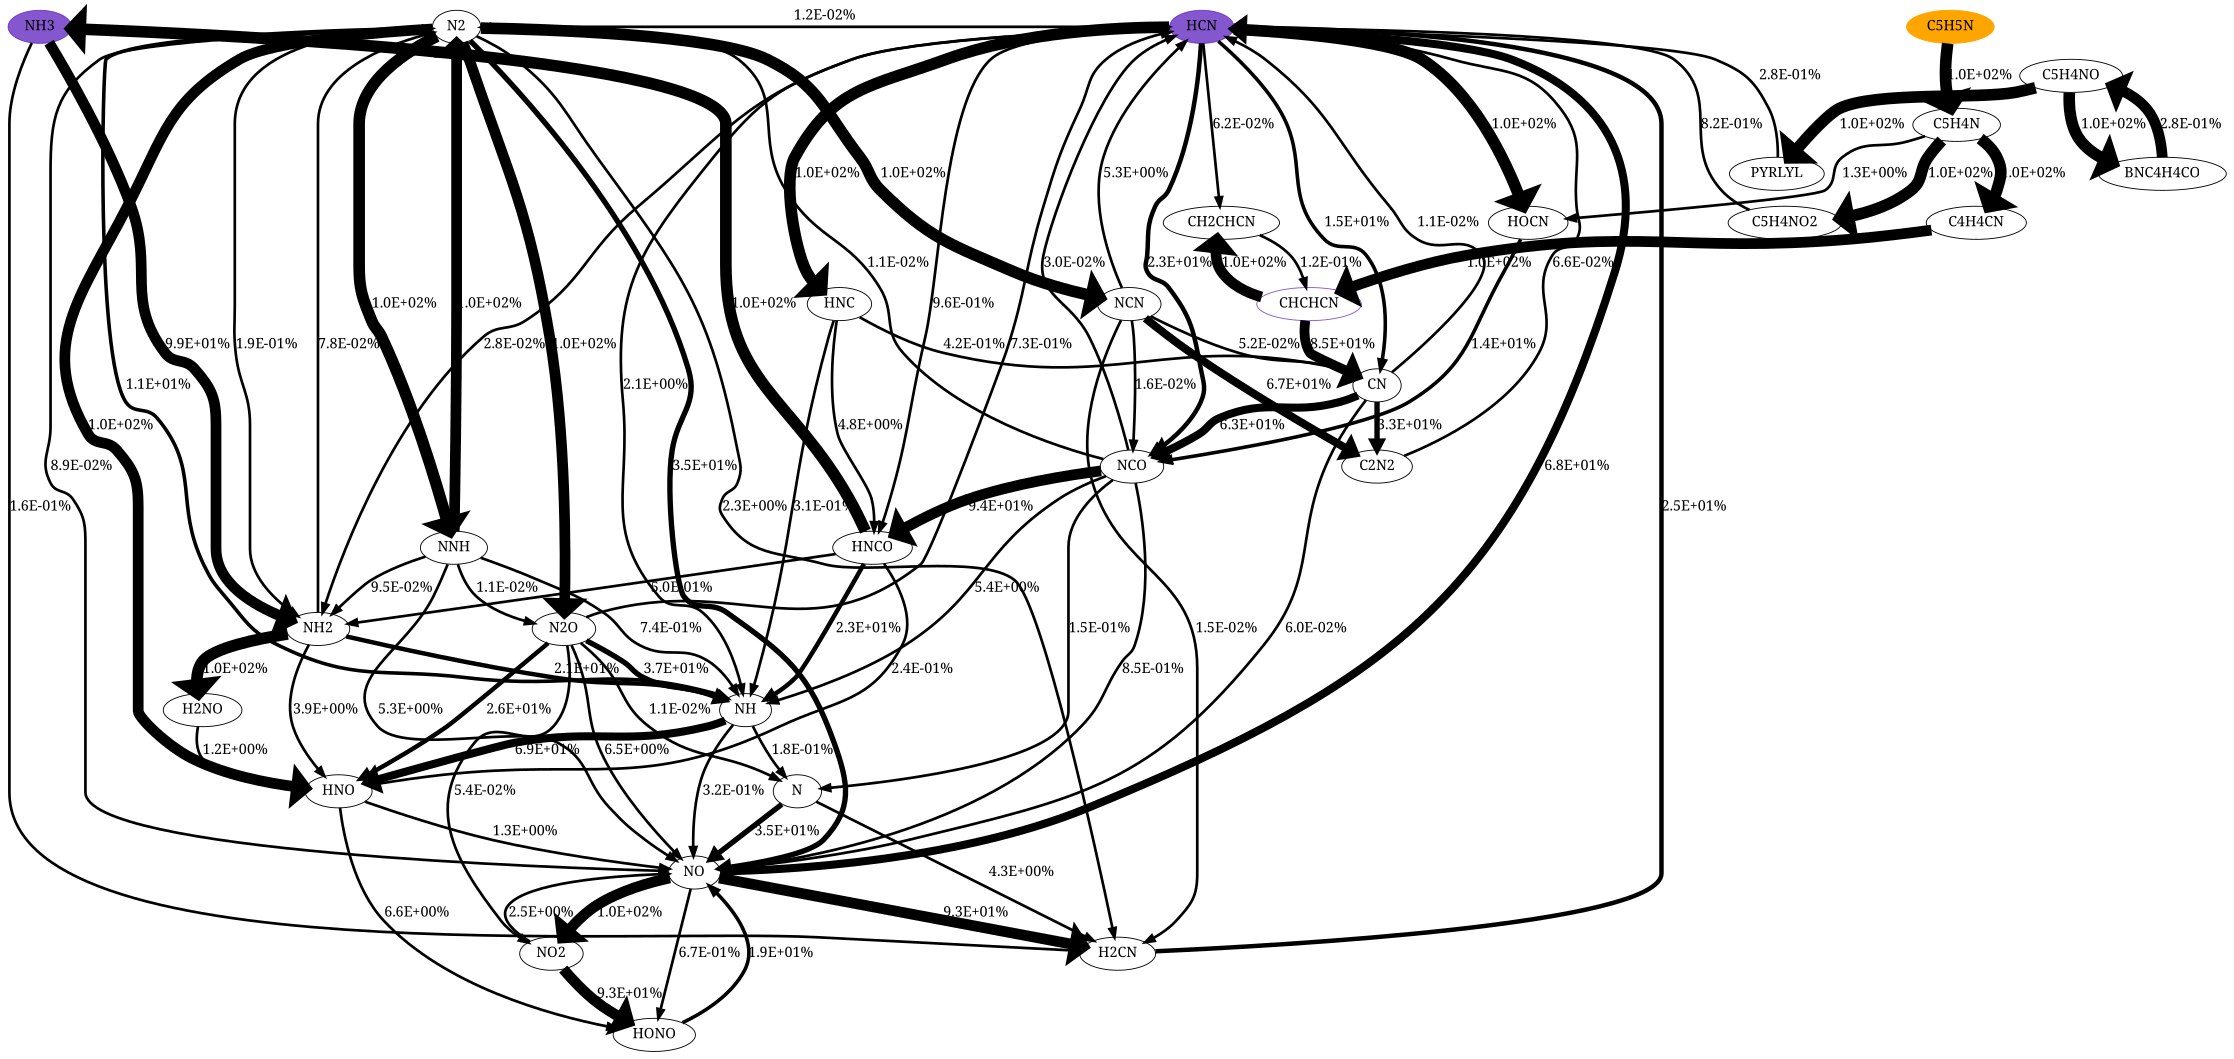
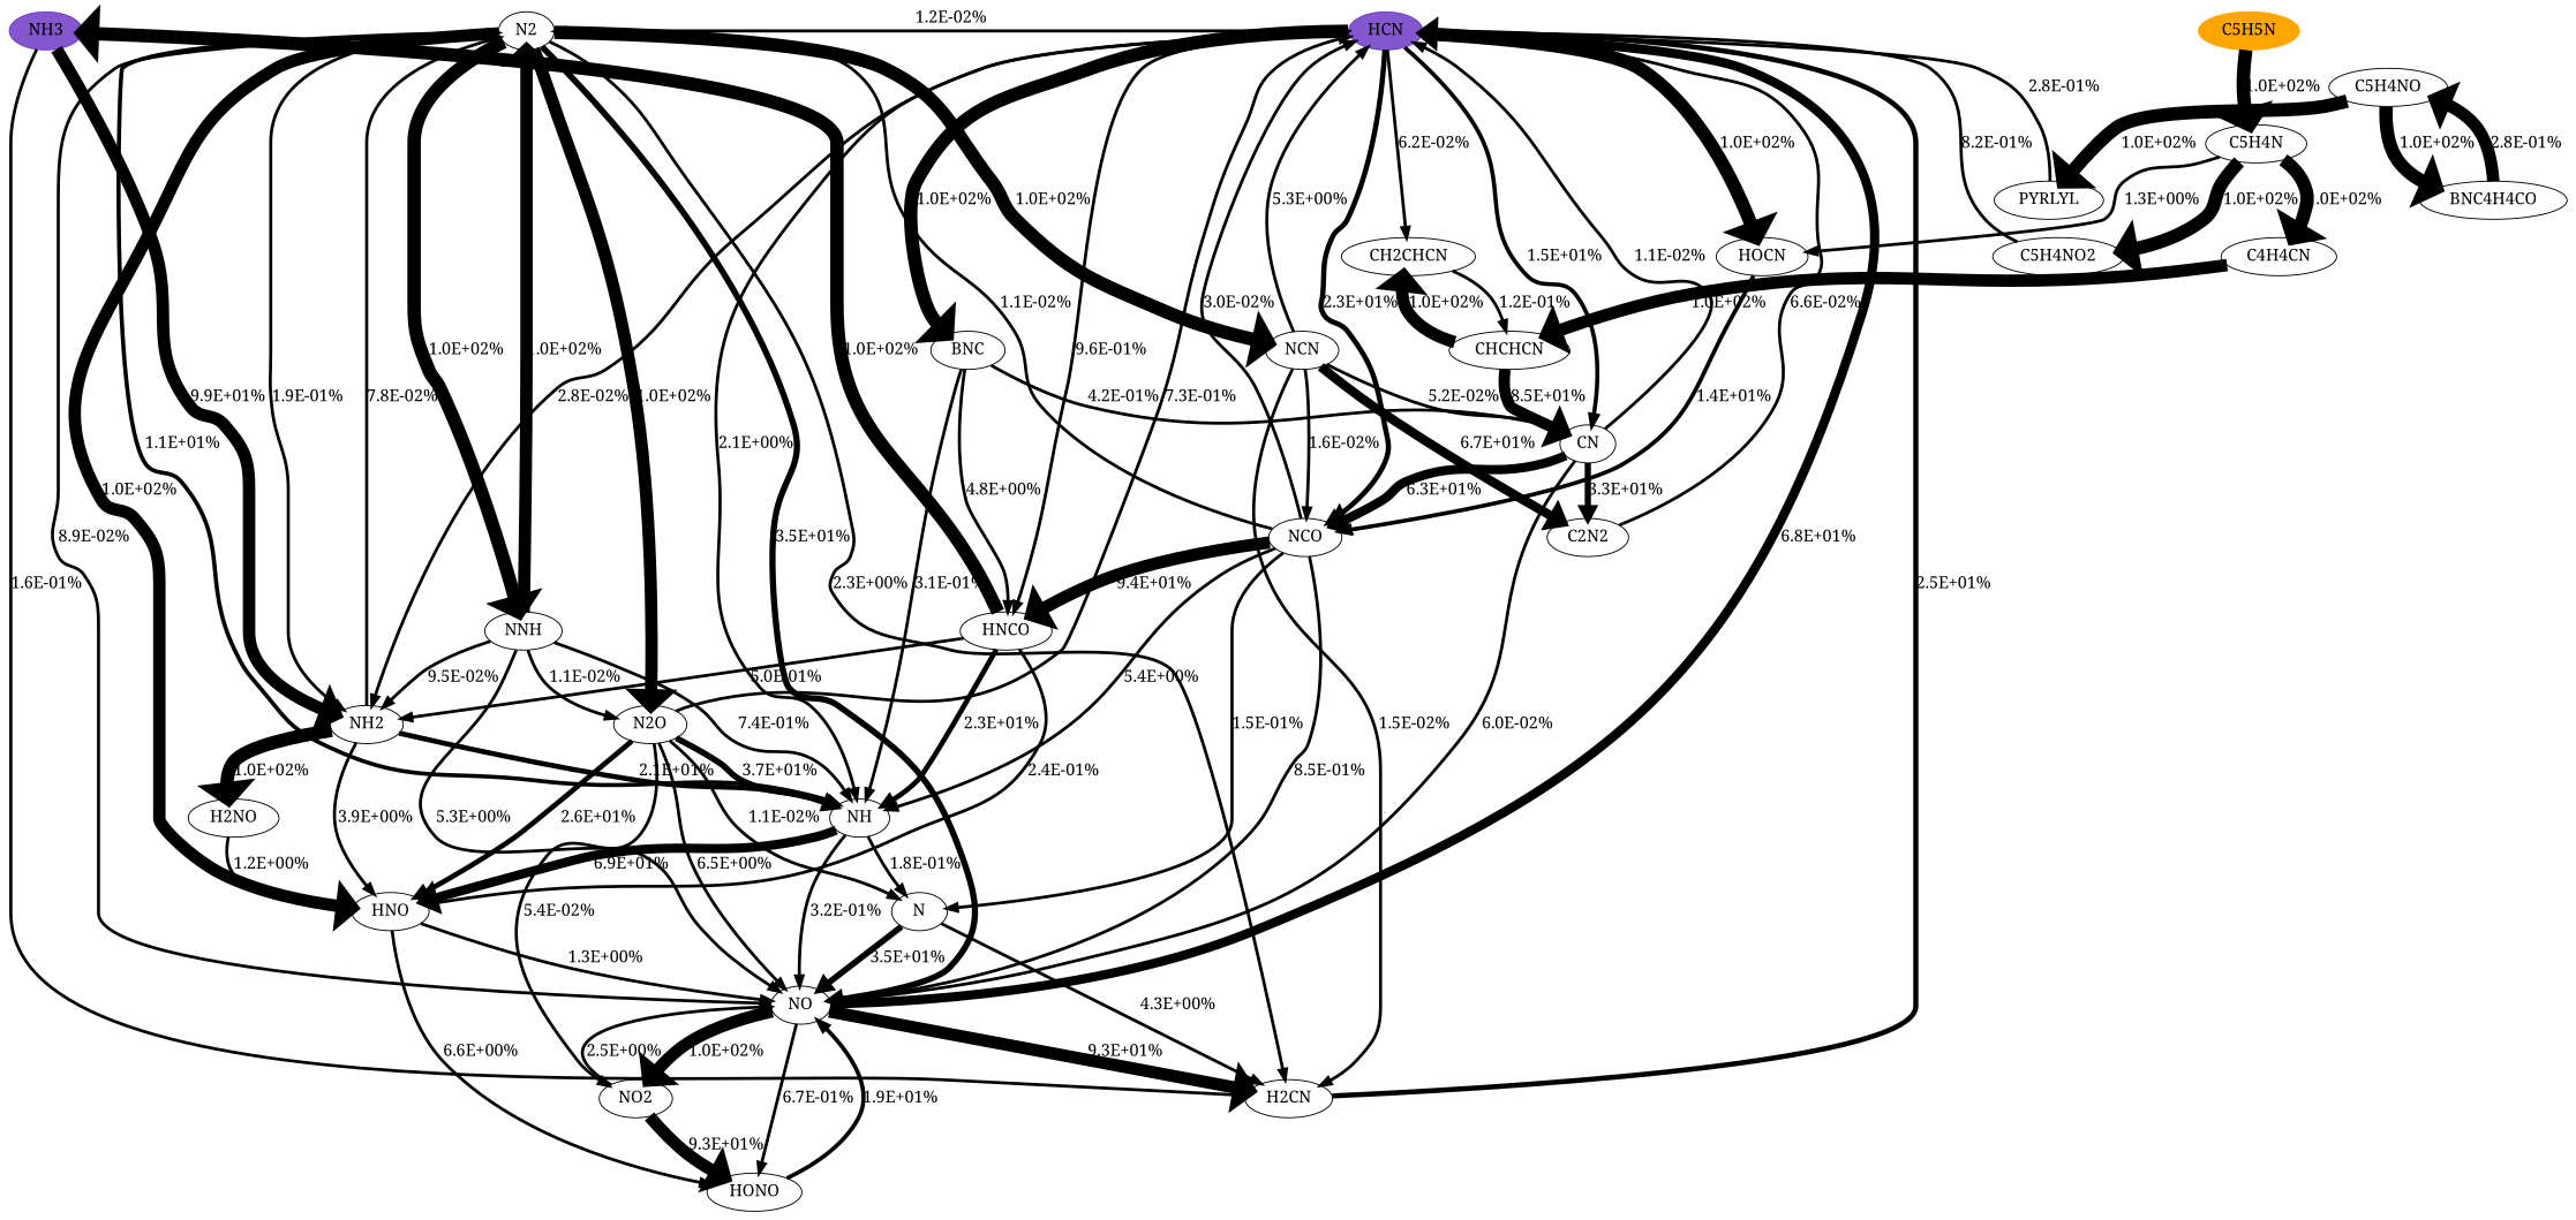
  digraph {
    b="0,0,1558,558"
    rankdir=TB
    splines=True
    node [fontname=serif fontsize=16]
    edge [fontcolor=black fontname=serif fontsize=16 penwidth=3]
    N2
    HCN [color="#500dbab1" fillcolor="#500dbab1" style=filled]
    C5H5N [color=orange fillcolor=orange style=filled]
    NH3 [color="#500dbab1" fillcolor="#500dbab1" style=filled]
    NO
    H2CN
    NH2
    NH
    NNH
    N2O
    NCN
    HNO
-   HNC
+   HNC [label=BNC]
    CN
    HNCO
    NCO
    CH2CHCN
    HOCN
    C5H4N
    HONO
    NO2
    H2NO
    N
    C2N2
-   CHCHCN [color="#500dbab1"]
+   CHCHCN
    C5H4NO2
    C4H4CN
    C5H4NO
    PYRLYL
    BNC4H4CO
    subgraph sub_1 {
      rank=source
      N2
      HCN
      C5H5N
      NH3
    }
    N2 -> HCN [label="1.2E-02%"]
    N2 -> NO [label="3.5E+01%" penwidth=6]
    N2 -> H2CN [label="2.3E+00%"]
    N2 -> NH2 [label="1.9E-01%"]
    N2 -> NH [label="1.1E+01%" penwidth=4]
    N2 -> NNH [label="1.0E+02%" penwidth=13]
    N2 -> N2O [label="1.0E+02%" penwidth=12]
    N2 -> NCN [label="1.0E+02%" penwidth=13]
    N2 -> HNO [label="1.0E+02%" penwidth=12]
    HCN -> NH2 [label="2.8E-02%"]
    HCN -> NH [label="2.1E+00%"]
    HCN -> HNC [label="1.0E+02%" penwidth=13]
    HCN -> CN [label="1.5E+01%" penwidth=4]
    HCN -> HNCO [label="9.6E-01%"]
    HCN -> NCO [label="2.3E+01%" penwidth=5]
    HCN -> CH2CHCN [label="6.2E-02%"]
    HCN -> HOCN [label="1.0E+02%" penwidth=13]
    C5H5N -> C5H4N [label="1.0E+02%" penwidth=13]
    NH3 -> H2CN [label="1.6E-01%"]
    NH3 -> NH2 [label="9.9E+01%" penwidth=12]
    NO -> N2 [label="8.9E-02%"]
    NO -> HCN [label="6.8E+01%" penwidth=9]
    NO -> H2CN [label="9.3E+01%" penwidth=12]
    NO -> HONO [label="6.7E-01%"]
    NO -> NO2 [label="1.0E+02%" penwidth=12]
    H2CN -> HCN [label="2.5E+01%" penwidth=5]
    NH2 -> N2 [label="7.8E-02%"]
    NH2 -> NH [label="2.1E+01%" penwidth=5]
    NH2 -> HNO [label="3.9E+00%"]
    NH2 -> H2NO [label="1.0E+02%" penwidth=13]
    NH -> NO [label="3.2E-01%"]
    NH -> HNO [label="6.9E+01%" penwidth=9]
    NH -> N [label="1.8E-01%"]
    NNH -> N2 [label="1.0E+02%" penwidth=12]
    NNH -> NO [label="5.3E+00%"]
    NNH -> NH2 [label="9.5E-02%"]
    NNH -> NH [label="7.4E-01%"]
    NNH -> N2O [label="1.1E-02%"]
    N2O -> HCN [label="7.3E-01%"]
    N2O -> NO [label="6.5E+00%"]
    N2O -> NH [label="3.7E+01%" penwidth=6]
    N2O -> HNO [label="2.6E+01%" penwidth=5]
    N2O -> NO2 [label="5.4E-02%"]
    N2O -> N [label="1.1E-02%"]
    NCN -> HCN [label="5.3E+00%"]
    NCN -> H2CN [label="1.5E-02%"]
    NCN -> CN [label="5.2E-02%"]
    NCN -> NCO [label="1.6E-02%"]
    NCN -> C2N2 [label="6.7E+01%" penwidth=9]
    HNO -> NO [label="1.3E+00%"]
    HNO -> HONO [label="6.6E+00%"]
    HNC -> NH [label="3.1E-01%"]
    HNC -> CN [label="4.2E-01%"]
    HNC -> HNCO [label="4.8E+00%"]
    CN -> HCN [label="1.1E-02%"]
    CN -> NO [label="6.0E-02%"]
    CN -> NCO [label="6.3E+01%" penwidth=9]
    CN -> C2N2 [label="3.3E+01%" penwidth=6]
    HNCO -> NH3 [label="1.0E+02%" penwidth=13]
    HNCO -> NH2 [label="5.0E-01%"]
    HNCO -> NH [label="2.3E+01%" penwidth=5]
    HNCO -> HNO [label="2.4E-01%"]
    NCO -> N2 [label="1.1E-02%"]
    NCO -> HCN [label="3.0E-02%"]
    NCO -> NO [label="8.5E-01%"]
    NCO -> NH [label="5.4E+00%"]
    NCO -> HNCO [label="9.4E+01%" penwidth=12]
    NCO -> N [label="1.5E-01%"]
    CH2CHCN -> CHCHCN [label="1.2E-01%"]
    HOCN -> NCO [label="1.4E+01%" penwidth=4]
    C5H4N -> HOCN [label="1.3E+00%"]
    C5H4N -> C5H4NO2 [label="1.0E+02%" penwidth=13]
    C5H4N -> C4H4CN [label="1.0E+02%" penwidth=13]
    HONO -> NO [label="1.9E+01%" penwidth=4]
    NO2 -> NO [label="2.5E+00%"]
    NO2 -> HONO [label="9.3E+01%" penwidth=12]
    H2NO -> HNO [label="1.2E+00%"]
    N -> NO [label="3.5E+01%" penwidth=6]
    N -> H2CN [label="4.3E+00%"]
    C2N2 -> HCN [label="6.6E-02%"]
    CHCHCN -> CN [label="8.5E+01%" penwidth=11]
    CHCHCN -> CH2CHCN [label="1.0E+02%" penwidth=12]
    C5H4NO2 -> HCN [label="8.2E-01%"]
    C4H4CN -> CHCHCN [label="1.0E+02%" penwidth=12]
    C5H4NO -> PYRLYL [label="1.0E+02%" penwidth=13]
    C5H4NO -> BNC4H4CO [label="1.0E+02%" penwidth=13]
    PYRLYL -> HCN [label="2.8E-01%"]
    BNC4H4CO -> C5H4NO [label="2.8E-01%" penwidth=12]
  }
